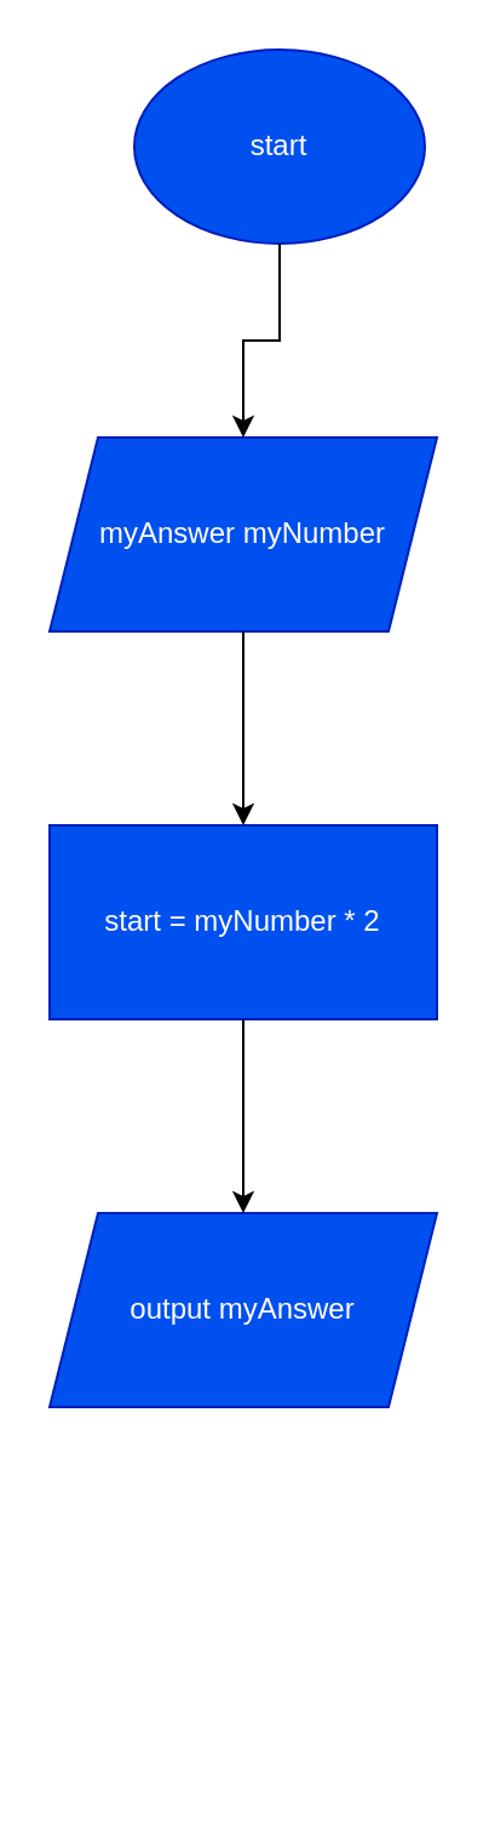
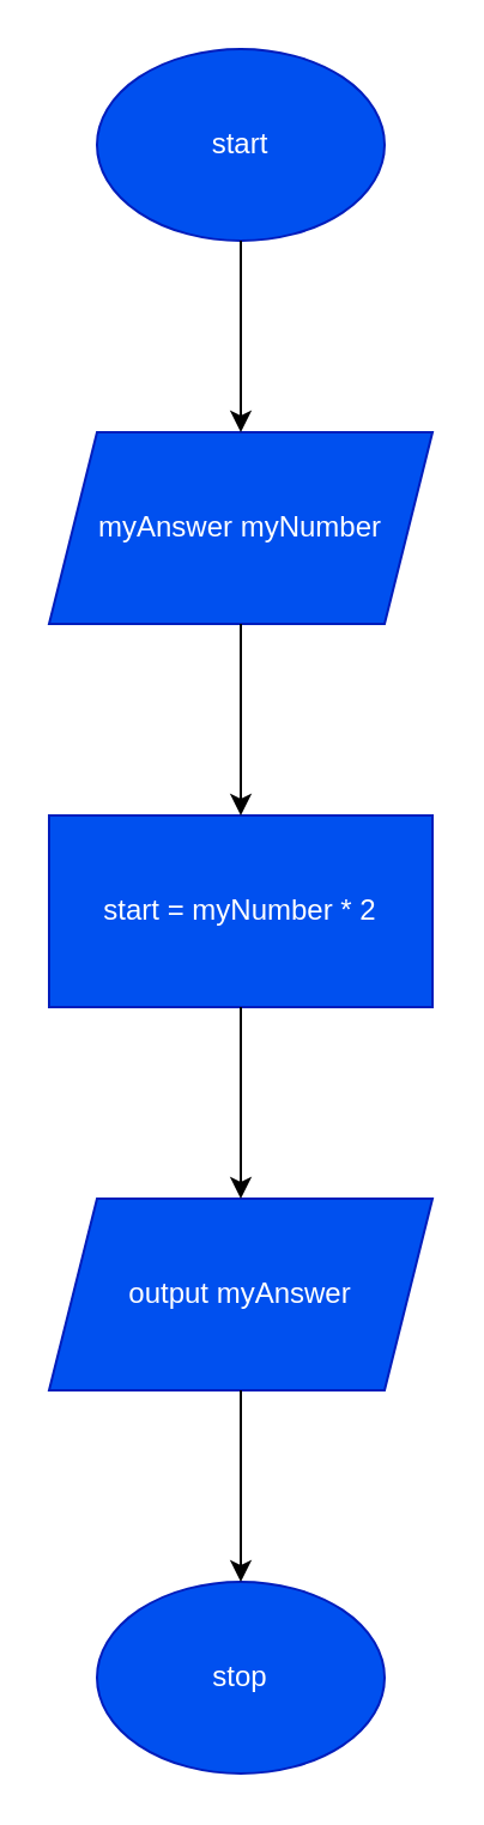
  <mxCell id="0" />
  <mxCell id="1" parent="0" />
- <mxCell id="2" value="start" style="ellipse;whiteSpace=wrap;html=1;fillColor=#0050ef;strokeColor=#001DBC;fontColor=#ffffff;fillStyle=auto;strokeWidth=1;" vertex="1" parent="1"><mxGeometry x="55" y="20" width="120" height="80" as="geometry" /></mxCell>
+ <mxCell id="2" value="start" style="ellipse;whiteSpace=wrap;html=1;fillColor=#0050ef;strokeColor=#001DBC;fontColor=#ffffff;fillStyle=auto;strokeWidth=1;" vertex="1" parent="1"><mxGeometry x="40" y="20" width="120" height="80" as="geometry" /></mxCell>
  <mxCell id="3" value="myAnswer myNumber" style="shape=parallelogram;perimeter=parallelogramPerimeter;whiteSpace=wrap;html=1;fixedSize=1;fillColor=#0050ef;fontColor=#ffffff;strokeColor=#001DBC;" vertex="1" parent="1"><mxGeometry x="20" y="180" width="160" height="80" as="geometry" /></mxCell>
  <mxCell id="4" value="" style="edgeStyle=orthogonalEdgeStyle;rounded=0;orthogonalLoop=1;jettySize=auto;html=1;" edge="1" parent="1" source="2" target="3"><mxGeometry relative="1" as="geometry" /></mxCell>
  <mxCell id="5" value="start = myNumber * 2" style="rounded=0;whiteSpace=wrap;html=1;fillColor=#0050ef;fontColor=#ffffff;strokeColor=#001DBC;" vertex="1" parent="1"><mxGeometry x="20" y="340" width="160" height="80" as="geometry" /></mxCell>
  <mxCell id="6" value="" style="edgeStyle=orthogonalEdgeStyle;rounded=0;orthogonalLoop=1;jettySize=auto;html=1;" edge="1" parent="1" source="3" target="5"><mxGeometry relative="1" as="geometry" /></mxCell>
  <mxCell id="7" value="output myAnswer" style="shape=parallelogram;perimeter=parallelogramPerimeter;whiteSpace=wrap;html=1;fixedSize=1;fillColor=#0050ef;fontColor=#ffffff;strokeColor=#001DBC;" vertex="1" parent="1"><mxGeometry x="20" y="500" width="160" height="80" as="geometry" /></mxCell>
  <mxCell id="8" value="" style="edgeStyle=orthogonalEdgeStyle;rounded=0;orthogonalLoop=1;jettySize=auto;html=1;" edge="1" parent="1" source="5" target="7"><mxGeometry relative="1" as="geometry" /></mxCell>
+ <mxCell id="9" value="stop" style="ellipse;whiteSpace=wrap;html=1;fillColor=#0050ef;fontColor=#ffffff;strokeColor=#001DBC;" vertex="1" parent="1"><mxGeometry x="40" y="660" width="120" height="80" as="geometry" /></mxCell>
+ <mxCell id="10" value="" style="edgeStyle=orthogonalEdgeStyle;rounded=0;orthogonalLoop=1;jettySize=auto;html=1;" edge="1" parent="1" source="7" target="9"><mxGeometry relative="1" as="geometry" /></mxCell>
